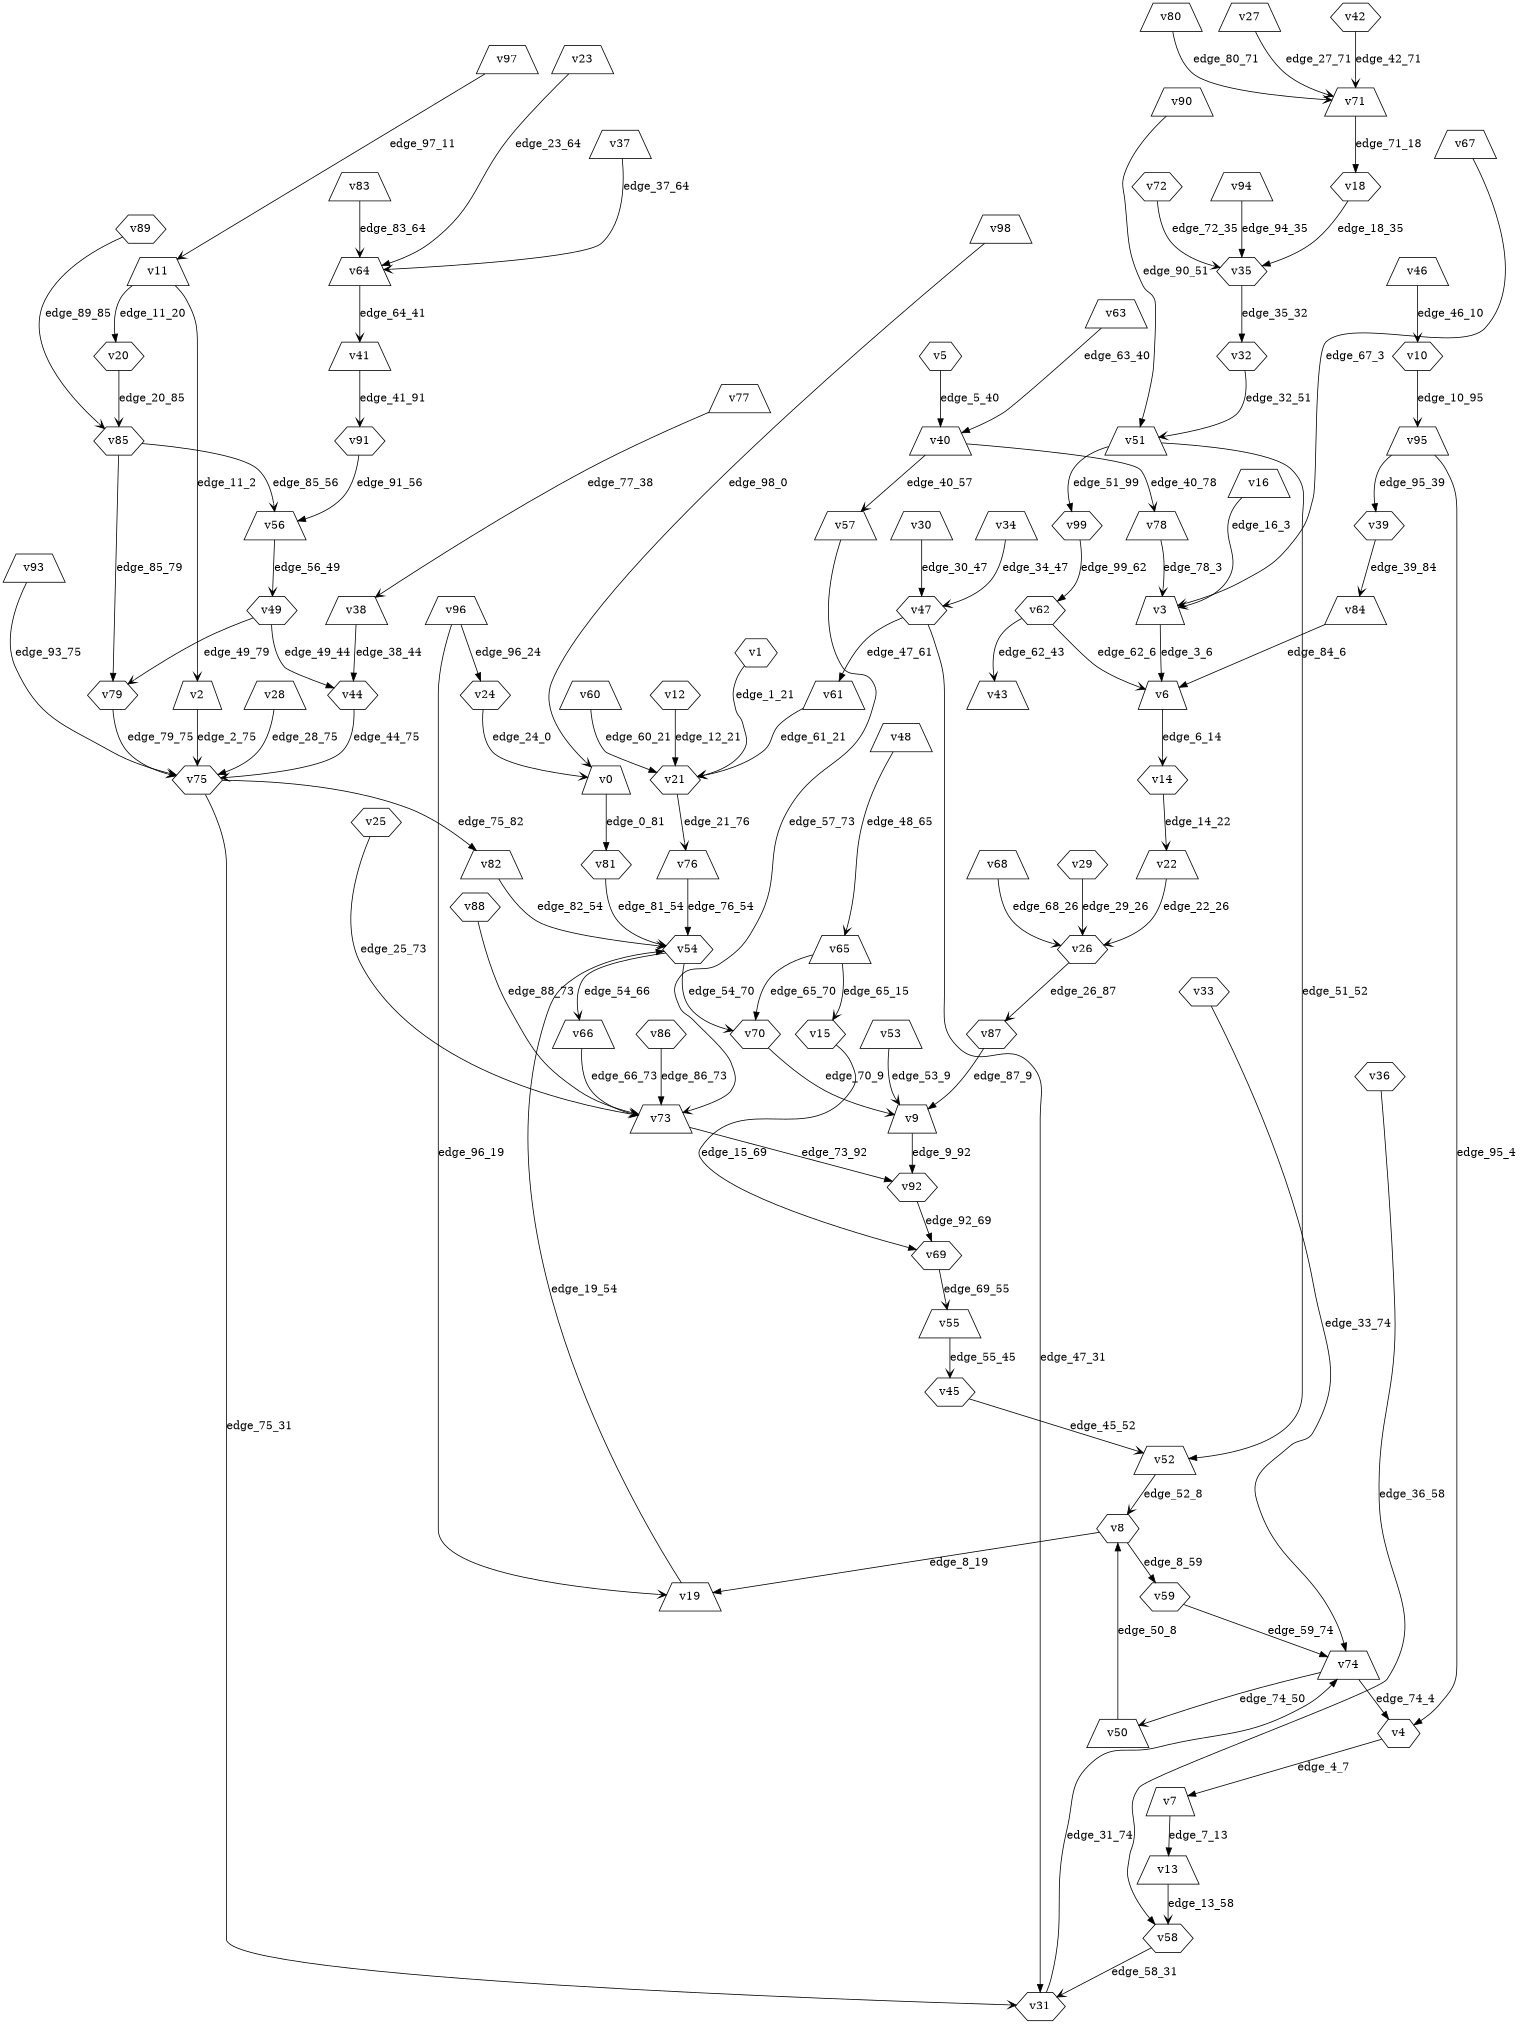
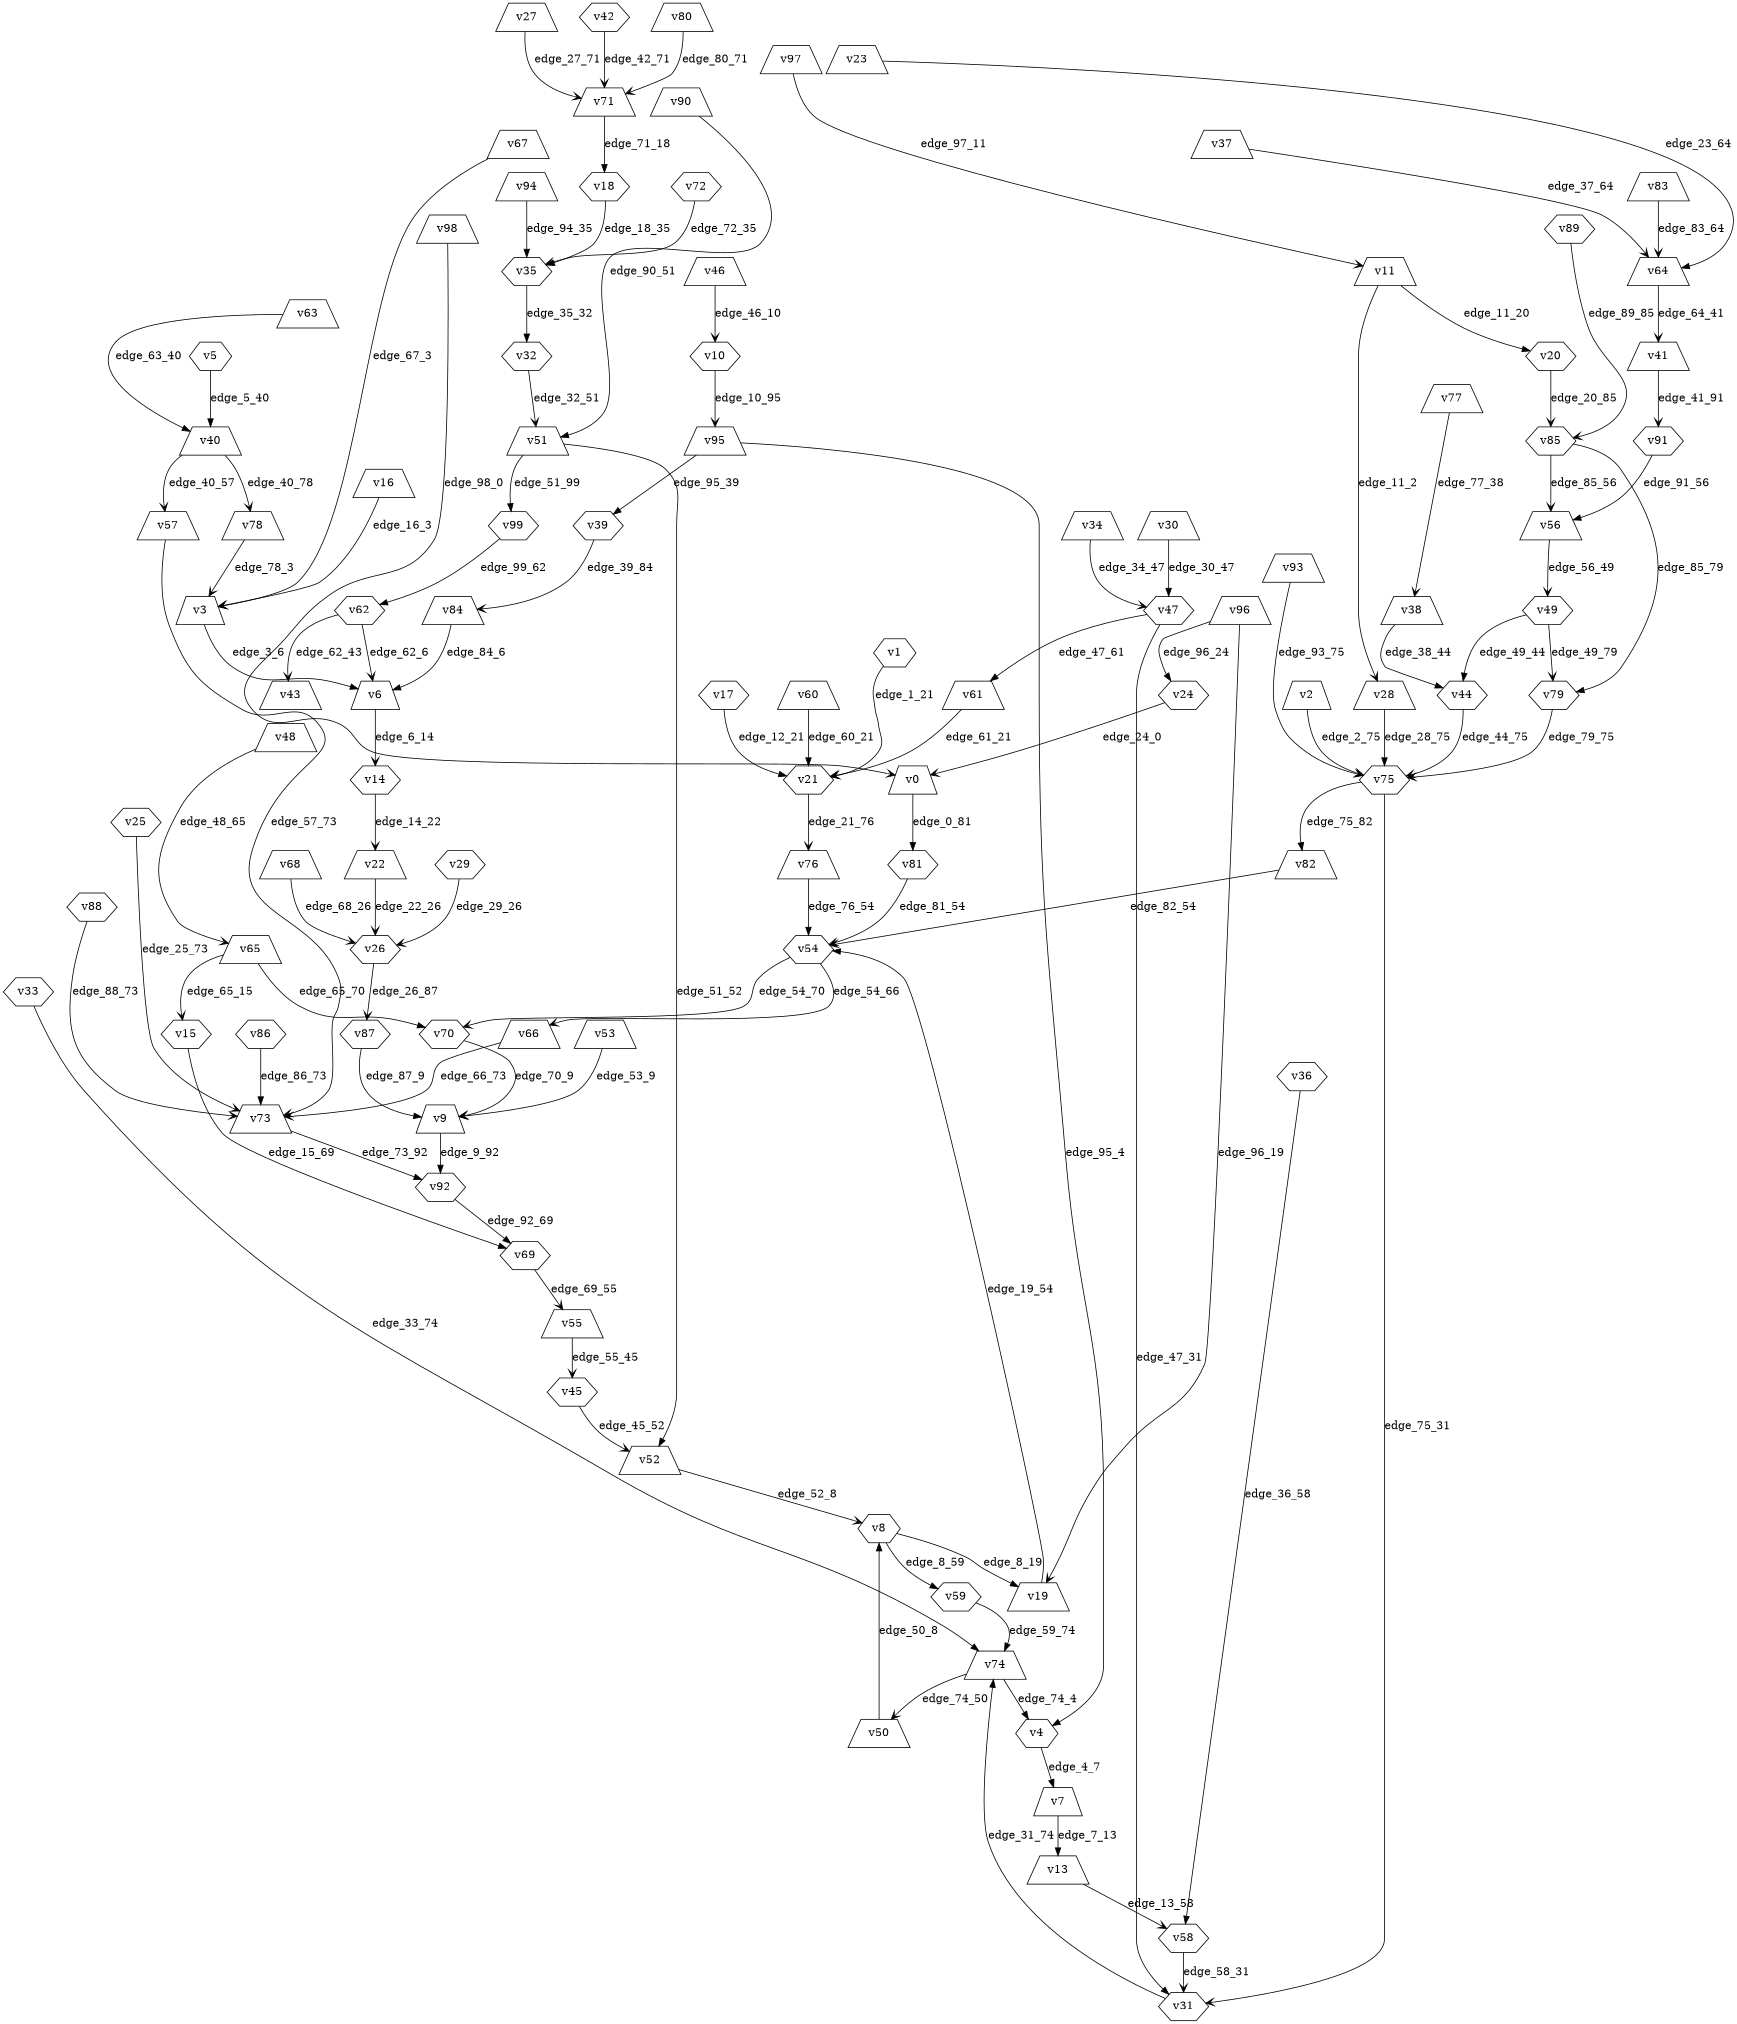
  digraph {
    node [player=1 shape=trapezium]
    edge [arrowhead=vee]
    v0 [player=-1]
    v81 [player=0 shape=hexagon]
    v71 [player=-1]
    v27
    v54 [player=-1 shape=hexagon]
    v1 [shape=hexagon]
    v21 [player=-1 shape=hexagon]
    v76 [player=0]
    v75 [player=-1 shape=hexagon]
    v2
    v31 [shape=hexagon]
    v82 [player=0]
    v3 [player=-1]
    v6 [player=0]
    v14 [player=-1 shape=hexagon]
    v4 [player=0 shape=hexagon]
    v7 [player=-1]
    v13 [player=0]
    v5 [player=0 shape=hexagon]
    v40 [player=-1]
    v57
    v78
    v22
    v58 [player=-1 shape=hexagon]
    v8 [player=-1 shape=hexagon]
    v19
    v59 [player=0 shape=hexagon]
    v74 [player=-1]
    v9 [player=-1]
    v92 [shape=hexagon]
    v69 [player=-1 shape=hexagon]
    v10 [shape=hexagon]
    v95 [player=-1]
    v39 [shape=hexagon]
    v11 [player=-1]
    v20 [shape=hexagon]
    v85 [player=-1 shape=hexagon]
-   v12 [player=0 shape=hexagon]
+   v12 [player=0 shape=hexagon label=v17]
    v26 [player=-1 shape=hexagon]
    v15 [player=0 shape=hexagon]
    v55 [player=0]
    v16
    v42 [player=0 shape=hexagon]
    v94 [player=0]
    v35 [player=-1 shape=hexagon]
    v18 [shape=hexagon]
    v32 [player=0 shape=hexagon]
    v66
    v70 [player=0 shape=hexagon]
    v79 [shape=hexagon]
    v56
    v87 [shape=hexagon]
    v23 [player=0]
    v64 [player=-1]
    v41
    v24 [shape=hexagon]
    v25 [shape=hexagon]
    v73 [player=-1]
    v28 [player=0]
    v29 [player=0 shape=hexagon]
    v47 [player=-1 shape=hexagon]
    v30
    v61 [player=0]
    v50 [player=0]
    v51 [player=-1]
    v52
    v99 [player=0 shape=hexagon]
    v33 [player=0 shape=hexagon]
    v34 [player=0]
    v36 [player=0 shape=hexagon]
    v37
    v38 [player=-1]
    v44 [shape=hexagon]
    v84 [player=-1]
    v91 [player=-1 shape=hexagon]
    v45 [player=-1 shape=hexagon]
    v46 [player=-1]
    v65 [player=-1]
    v48
    v49 [player=-1 shape=hexagon]
    v62 [player=-1 shape=hexagon]
    v53
    v60 [player=0]
    v43
    v63
    v67 [player=0]
    v68
    v72 [player=0 shape=hexagon]
    v77 [player=0]
    v80
    v83 [player=0]
    v86 [player=0 shape=hexagon]
    v88 [shape=hexagon]
    v89 [player=0 shape=hexagon]
    v90 [player=0]
    v93
    v96 [player=-1]
    v97 [player=0]
    v98
    v0 -> v81 [arrowhead=normal label=edge_0_81 probability=0.681562]
    v81 -> v54 [discount=0.299225 label=edge_81_54 weight=-7.960340]
    v71 -> v18 [arrowhead=normal label=edge_71_18 probability=1.000000]
    v27 -> v71 [discount=0.286791 label=edge_27_71 weight=-1.498310]
    v54 -> v66 [label=edge_54_66 probability=0.399423]
    v54 -> v70 [label=edge_54_70 probability=0.600577]
    v1 -> v21 [discount=0.466187 label=edge_1_21 weight=-4.904032]
    v21 -> v76 [label=edge_21_76 probability=1.000000]
    v76 -> v54 [arrowhead=normal discount=0.877684 label=edge_76_54 weight=5.870258]
    v75 -> v31 [label=edge_75_31 probability=0.566998]
    v75 -> v82 [arrowhead=normal label=edge_75_82 probability=0.433002]
    v2 -> v75 [discount=0.664732 label=edge_2_75 weight=8.713348]
    v31 -> v74 [arrowhead=normal discount=0.241238 label=edge_31_74 weight=-1.940574]
    v82 -> v54 [discount=0.822499 label=edge_82_54 weight=-2.702112]
    v3 -> v6 [arrowhead=normal label=edge_3_6 probability=1.000000]
    v6 -> v14 [discount=0.435553 label=edge_6_14 weight=6.930294]
    v14 -> v22 [label=edge_14_22 probability=1.000000]
    v4 -> v7 [arrowhead=normal discount=0.291499 label=edge_4_7 weight=-3.940236]
    v7 -> v13 [arrowhead=normal label=edge_7_13 probability=1.000000]
    v13 -> v58 [discount=0.150834 label=edge_13_58 weight=4.034541]
    v5 -> v40 [arrowhead=normal discount=0.320285 label=edge_5_40 weight=9.440451]
    v40 -> v57 [label=edge_40_57 probability=0.639622]
    v40 -> v78 [label=edge_40_78 probability=0.360378]
    v57 -> v73 [discount=0.165061 label=edge_57_73 weight=-1.546161]
    v78 -> v3 [discount=0.802162 label=edge_78_3 weight=-8.667640]
    v22 -> v26 [discount=0.678578 label=edge_22_26 weight=8.653054]
    v58 -> v31 [label=edge_58_31 probability=0.476766]
    v8 -> v19 [arrowhead=normal label=edge_8_19 probability=0.329468]
    v8 -> v59 [arrowhead=normal label=edge_8_59 probability=0.670532]
    v19 -> v54 [arrowhead=normal discount=0.373504 label=edge_19_54 weight=-7.154721]
    v59 -> v74 [arrowhead=normal discount=0.404256 label=edge_59_74 weight=-6.175317]
    v74 -> v4 [arrowhead=normal label=edge_74_4 probability=0.489761]
    v74 -> v50 [label=edge_74_50 probability=0.510239]
    v9 -> v92 [arrowhead=normal label=edge_9_92 probability=1.000000]
    v92 -> v69 [arrowhead=normal discount=0.261858 label=edge_92_69 weight=1.856661]
    v69 -> v55 [label=edge_69_55 probability=1.000000]
    v10 -> v95 [discount=0.494062 label=edge_10_95 weight=9.759252]
    v95 -> v4 [arrowhead=normal label=edge_95_4 probability=0.560188]
    v95 -> v39 [arrowhead=normal label=edge_95_39 probability=0.439812]
    v39 -> v84 [discount=0.497289 label=edge_39_84 weight=-9.187066]
-   v11 -> v2 [label=edge_11_2 probability=0.651525]
+   v11 -> v28 [label=edge_11_2 probability=0.651525]
    v11 -> v20 [arrowhead=normal label=edge_11_20 probability=0.348475]
    v20 -> v85 [discount=0.284206 label=edge_20_85 weight=8.300803]
    v85 -> v79 [arrowhead=normal label=edge_85_79 probability=0.525261]
    v85 -> v56 [label=edge_85_56 probability=0.474739]
    v12 -> v21 [arrowhead=normal discount=0.447538 label=edge_12_21 weight=9.268406]
    v26 -> v87 [label=edge_26_87 probability=1.000000]
    v15 -> v69 [arrowhead=normal discount=0.273238 label=edge_15_69 weight=-6.406948]
    v55 -> v45 [discount=0.851873 label=edge_55_45 weight=7.361467]
    v16 -> v3 [discount=0.204303 label=edge_16_3 weight=0.122444]
    v42 -> v71 [discount=0.483718 label=edge_42_71 weight=4.890260]
    v94 -> v35 [arrowhead=normal discount=0.244168 label=edge_94_35 weight=5.973904]
    v35 -> v32 [arrowhead=normal label=edge_35_32 probability=1.000000]
    v18 -> v35 [arrowhead=normal discount=0.131847 label=edge_18_35 weight=0.041592]
    v32 -> v51 [discount=0.812856 label=edge_32_51 weight=-6.584551]
    v66 -> v73 [discount=0.398357 label=edge_66_73 weight=-3.423313]
    v70 -> v9 [discount=0.367805 label=edge_70_9 weight=-5.101365]
    v79 -> v75 [discount=0.309506 label=edge_79_75 weight=9.612258]
    v56 -> v49 [discount=0.456342 label=edge_56_49 weight=1.729353]
    v87 -> v9 [arrowhead=normal discount=0.555748 label=edge_87_9 weight=7.363938]
    v23 -> v64 [arrowhead=normal discount=0.315580 label=edge_23_64 weight=-4.475129]
    v64 -> v41 [label=edge_64_41 probability=1.000000]
    v41 -> v91 [discount=0.810836 label=edge_41_91 weight=1.815881]
    v24 -> v0 [discount=0.618704 label=edge_24_0 weight=-7.105158]
    v25 -> v73 [discount=0.353456 label=edge_25_73 weight=-2.004846]
    v73 -> v92 [arrowhead=normal label=edge_73_92 probability=1.000000]
    v28 -> v75 [arrowhead=normal discount=0.855782 label=edge_28_75 weight=8.706358]
    v29 -> v26 [discount=0.593322 label=edge_29_26 weight=2.293615]
    v47 -> v31 [arrowhead=normal label=edge_47_31 probability=0.520985]
    v47 -> v61 [arrowhead=normal label=edge_47_61 probability=0.479015]
    v30 -> v47 [arrowhead=normal discount=0.157499 label=edge_30_47 weight=6.741858]
    v61 -> v21 [discount=0.327960 label=edge_61_21 weight=5.474792]
    v50 -> v8 [arrowhead=normal discount=0.396882 label=edge_50_8 weight=9.838516]
    v51 -> v52 [arrowhead=normal label=edge_51_52 probability=0.339746]
    v51 -> v99 [arrowhead=normal label=edge_51_99 probability=0.660254]
    v52 -> v8 [discount=0.170599 label=edge_52_8 weight=-2.149138]
    v99 -> v62 [arrowhead=normal discount=0.336801 label=edge_99_62 weight=-6.905026]
    v33 -> v74 [arrowhead=normal discount=0.257300 label=edge_33_74 weight=-2.122695]
    v34 -> v47 [discount=0.144765 label=edge_34_47 weight=1.907348]
    v36 -> v58 [arrowhead=normal discount=0.252293 label=edge_36_58 weight=-0.235526]
    v37 -> v64 [discount=0.121200 label=edge_37_64 weight=0.845904]
    v38 -> v44 [arrowhead=normal label=edge_38_44 probability=1.000000]
    v44 -> v75 [discount=0.529703 label=edge_44_75 weight=-4.918583]
    v84 -> v6 [arrowhead=normal label=edge_84_6 probability=1.000000]
    v91 -> v56 [arrowhead=normal label=edge_91_56 probability=1.000000]
    v45 -> v52 [label=edge_45_52 probability=1.000000]
    v46 -> v10 [label=edge_46_10 probability=1.000000]
    v65 -> v15 [label=edge_65_15 probability=0.471782]
    v65 -> v70 [arrowhead=normal label=edge_65_70 probability=0.528218]
    v48 -> v65 [discount=0.253569 label=edge_48_65 weight=-4.143076]
    v49 -> v79 [label=edge_49_79 probability=0.560961]
    v49 -> v44 [arrowhead=normal label=edge_49_44 probability=0.439039]
    v62 -> v6 [label=edge_62_6 probability=0.593957]
    v62 -> v43 [label=edge_62_43 probability=0.406043]
    v53 -> v9 [discount=0.582638 label=edge_53_9 weight=7.012144]
    v60 -> v21 [arrowhead=normal discount=0.591934 label=edge_60_21 weight=6.567591]
    v63 -> v40 [arrowhead=normal discount=0.394607 label=edge_63_40 weight=-9.402199]
    v67 -> v3 [discount=0.520991 label=edge_67_3 weight=-3.348286]
    v68 -> v26 [discount=0.402796 label=edge_68_26 weight=8.673691]
    v72 -> v35 [discount=0.342328 label=edge_72_35 weight=1.825985]
    v77 -> v38 [discount=0.289449 label=edge_77_38 weight=-0.180097]
    v80 -> v71 [discount=0.810053 label=edge_80_71 weight=-5.606205]
    v83 -> v64 [discount=0.229124 label=edge_83_64 weight=4.719341]
    v86 -> v73 [arrowhead=normal discount=0.474451 label=edge_86_73 weight=8.937028]
    v88 -> v73 [discount=0.417015 label=edge_88_73 weight=-1.829561]
    v89 -> v85 [discount=0.595591 label=edge_89_85 weight=-4.018740]
    v90 -> v51 [arrowhead=normal discount=0.443189 label=edge_90_51 weight=-8.600170]
    v93 -> v75 [discount=0.294449 label=edge_93_75 weight=0.487476]
    v96 -> v19 [label=edge_96_19 probability=0.339968]
    v96 -> v24 [arrowhead=normal label=edge_96_24 probability=0.660032]
    v97 -> v11 [discount=0.237808 label=edge_97_11 weight=-5.770605]
    v98 -> v0 [discount=0.354583 label=edge_98_0 weight=-2.319597]
  }
